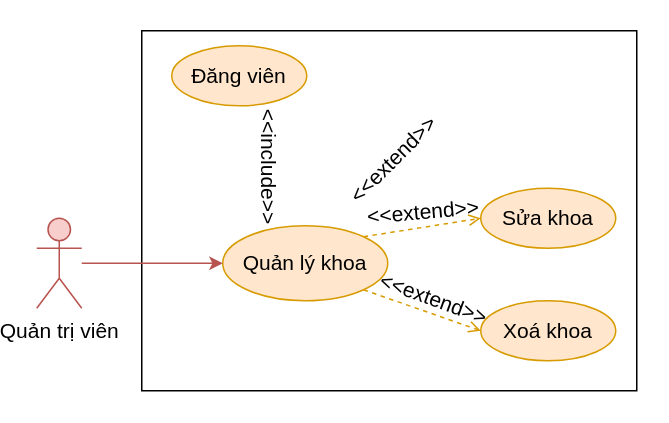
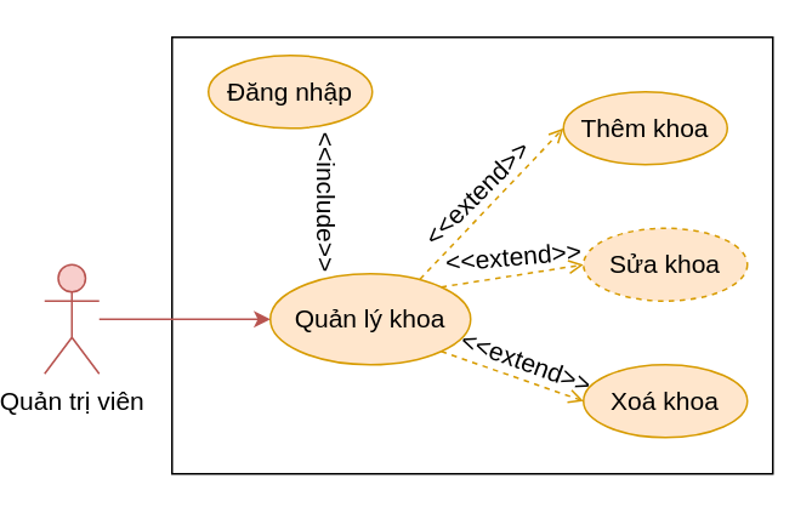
  <mxCell id="0" />
  <mxCell id="1" parent="0" />
  <mxCell id="2" value="" style="rounded=0;whiteSpace=wrap;html=1;" vertex="1" parent="1"><mxGeometry x="90" y="20" width="330" height="240" as="geometry" /></mxCell>
  <mxCell id="3" value="Quản lý khoa" style="ellipse;whiteSpace=wrap;html=1;fillColor=#ffe6cc;strokeColor=#d79b00;fontSize=14;" parent="1" vertex="1"><mxGeometry x="144" y="150" width="110" height="50" as="geometry" /></mxCell>
+ <mxCell id="4" style="rounded=0;orthogonalLoop=1;jettySize=auto;html=1;entryX=0;entryY=0.5;entryDx=0;entryDy=0;fillColor=#ffe6cc;strokeColor=#d79b00;exitX=0.747;exitY=0.061;exitDx=0;exitDy=0;exitPerimeter=0;dashed=1;fontSize=14;endArrow=open;endFill=0;" parent="1" source="3" target="7" edge="1"><mxGeometry relative="1" as="geometry"><mxPoint x="225" y="123" as="sourcePoint" /></mxGeometry></mxCell>
  <mxCell id="5" style="rounded=0;orthogonalLoop=1;jettySize=auto;html=1;entryX=0;entryY=0.5;entryDx=0;entryDy=0;fillColor=#ffe6cc;strokeColor=#d79b00;exitX=1;exitY=0;exitDx=0;exitDy=0;dashed=1;fontSize=14;endArrow=open;endFill=0;" parent="1" source="3" target="8" edge="1"><mxGeometry relative="1" as="geometry"><mxPoint x="246" y="140" as="sourcePoint" /></mxGeometry></mxCell>
  <mxCell id="6" style="rounded=0;orthogonalLoop=1;jettySize=auto;html=1;exitX=1;exitY=1;exitDx=0;exitDy=0;entryX=0;entryY=0.5;entryDx=0;entryDy=0;fillColor=#ffe6cc;strokeColor=#d79b00;dashed=1;fontSize=14;endArrow=open;endFill=0;" parent="1" source="3" target="9" edge="1"><mxGeometry relative="1" as="geometry"><mxPoint x="233" y="154" as="sourcePoint" /></mxGeometry></mxCell>
- <mxCell id="8" value="Sửa khoa" style="ellipse;whiteSpace=wrap;html=1;fillColor=#ffe6cc;strokeColor=#d79b00;fontSize=14;" parent="1" vertex="1"><mxGeometry x="316" y="125" width="90" height="40" as="geometry" /></mxCell>
+ <mxCell id="7" value="Thêm khoa" style="ellipse;whiteSpace=wrap;html=1;fillColor=#ffe6cc;strokeColor=#d79b00;fontSize=14;" parent="1" vertex="1"><mxGeometry x="305" y="50" width="90" height="40" as="geometry" /></mxCell>
+ <mxCell id="8" value="Sửa khoa" style="ellipse;whiteSpace=wrap;html=1;fillColor=#ffe6cc;strokeColor=#d79b00;fontSize=14;dashed=1;" parent="1" vertex="1"><mxGeometry x="316" y="125" width="90" height="40" as="geometry" /></mxCell>
  <mxCell id="9" value="Xoá khoa" style="ellipse;whiteSpace=wrap;html=1;fillColor=#ffe6cc;strokeColor=#d79b00;fontSize=14;" parent="1" vertex="1"><mxGeometry x="316" y="200" width="90" height="40" as="geometry" /></mxCell>
  <mxCell id="10" value="&lt;font style=&quot;font-size: 14px;&quot;&gt;&amp;lt;&amp;lt;extend&amp;gt;&amp;gt;&lt;/font&gt;" style="text;html=1;strokeColor=none;fillColor=none;align=center;verticalAlign=middle;whiteSpace=wrap;rounded=0;rotation=-45;fontSize=14;" parent="1" vertex="1"><mxGeometry x="228" y="91" width="60" height="30" as="geometry" /></mxCell>
  <mxCell id="11" value="&lt;font style=&quot;font-size: 14px;&quot;&gt;&amp;lt;&amp;lt;extend&amp;gt;&amp;gt;&lt;/font&gt;" style="text;html=1;strokeColor=none;fillColor=none;align=center;verticalAlign=middle;whiteSpace=wrap;rounded=0;rotation=-5;fontSize=14;" parent="1" vertex="1"><mxGeometry x="248" y="126" width="60" height="30" as="geometry" /></mxCell>
  <mxCell id="12" value="&lt;font style=&quot;font-size: 14px;&quot;&gt;&amp;lt;&amp;lt;extend&amp;gt;&amp;gt;&lt;/font&gt;" style="text;html=1;strokeColor=none;fillColor=none;align=center;verticalAlign=middle;whiteSpace=wrap;rounded=0;rotation=20;fontSize=14;" parent="1" vertex="1"><mxGeometry x="255" y="184" width="60" height="30" as="geometry" /></mxCell>
  <mxCell id="13" style="rounded=0;orthogonalLoop=1;jettySize=auto;html=1;entryX=0;entryY=0.5;entryDx=0;entryDy=0;fillColor=#f8cecc;strokeColor=#b85450;fontSize=14;" parent="1" source="14" edge="1"><mxGeometry relative="1" as="geometry"><mxPoint x="144" y="175" as="targetPoint" /></mxGeometry></mxCell>
  <mxCell id="14" value="Quản trị viên" style="shape=umlActor;verticalLabelPosition=bottom;verticalAlign=top;html=1;outlineConnect=0;fillColor=#f8cecc;strokeColor=#b85450;fontSize=14;" parent="1" vertex="1"><mxGeometry x="20" y="145" width="30" height="60" as="geometry" /></mxCell>
- <mxCell id="15" value="Đăng viên" style="ellipse;whiteSpace=wrap;html=1;fillColor=#ffe6cc;strokeColor=#d79b00;fontSize=14;" parent="1" vertex="1"><mxGeometry x="110" y="30" width="90" height="40" as="geometry" /></mxCell>
+ <mxCell id="15" value="Đăng nhập" style="ellipse;whiteSpace=wrap;html=1;fillColor=#ffe6cc;strokeColor=#d79b00;fontSize=14;" parent="1" vertex="1"><mxGeometry x="110" y="30" width="90" height="40" as="geometry" /></mxCell>
  <mxCell id="16" value="&lt;font&gt;&amp;lt;&amp;lt;include&amp;gt;&amp;gt;&lt;/font&gt;" style="text;html=1;strokeColor=none;fillColor=none;align=center;verticalAlign=middle;whiteSpace=wrap;rounded=0;rotation=90;fontSize=14;" parent="1" vertex="1"><mxGeometry x="145" y="96" width="60" height="30" as="geometry" /></mxCell>
